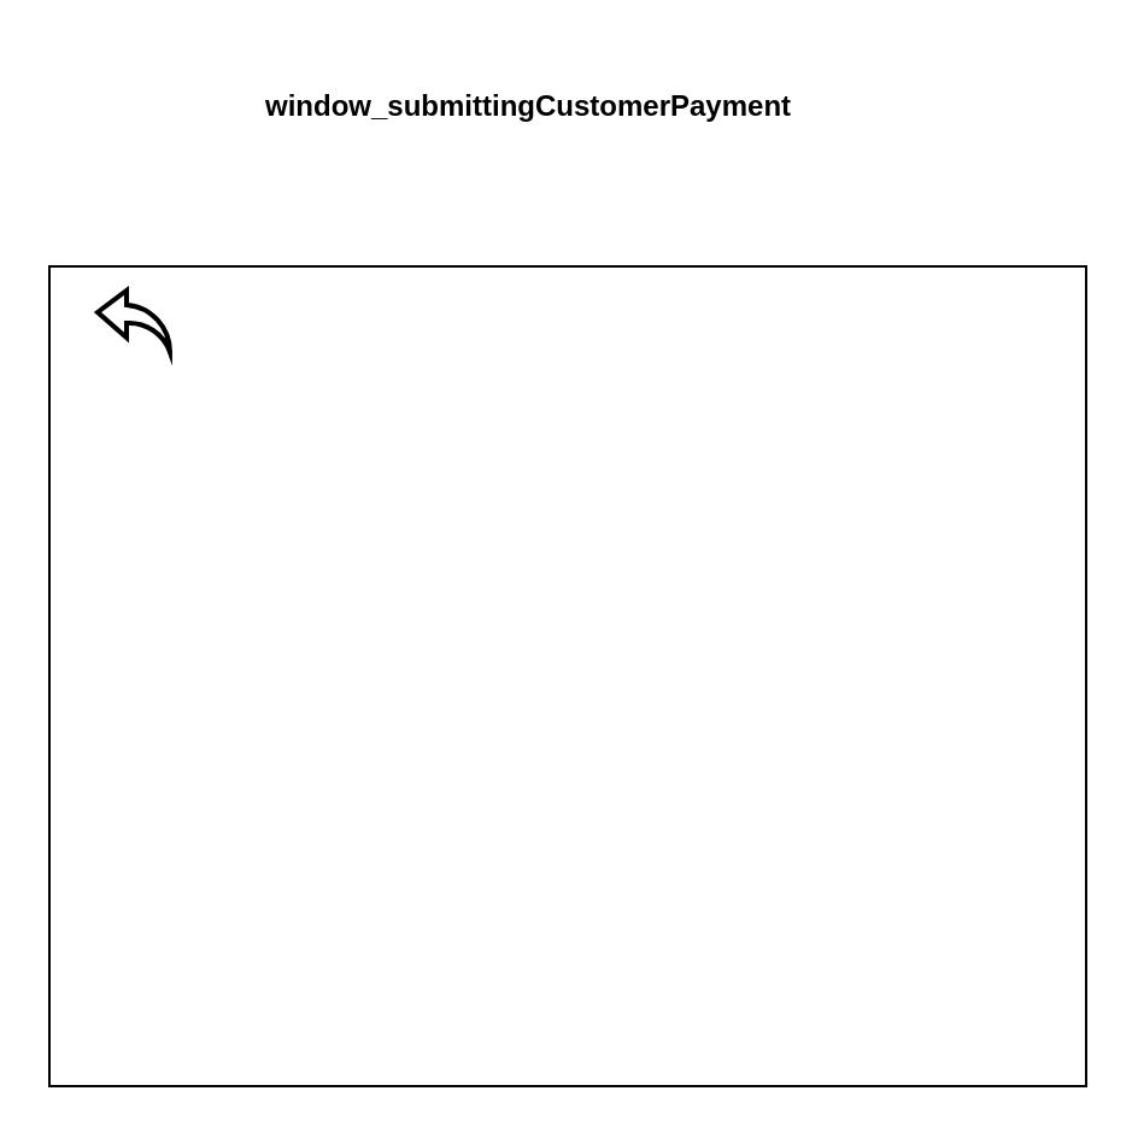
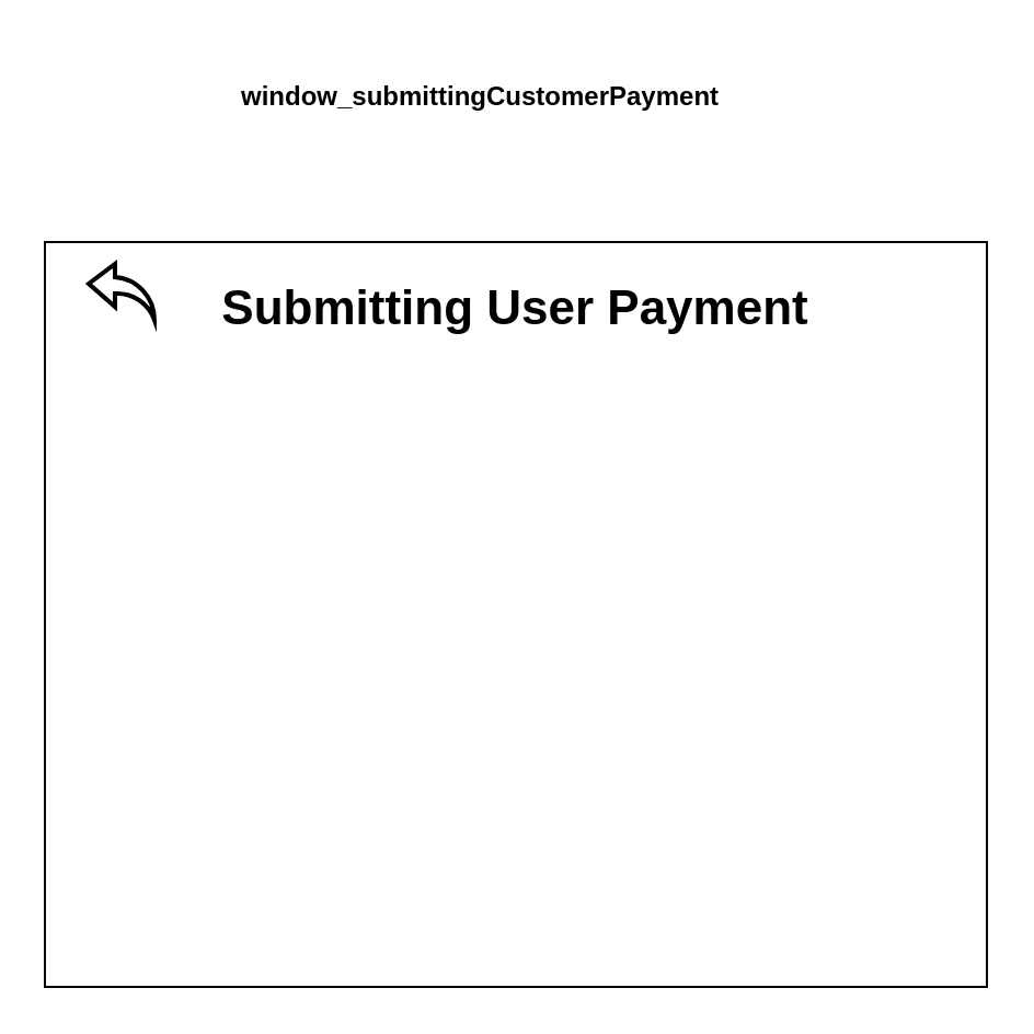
  <mxCell id="0" />
  <mxCell id="1" parent="0" />
  <mxCell id="2" value="" style="group" parent="1" vertex="1" connectable="0"><mxGeometry x="20" y="110" width="430" height="340" as="geometry" /></mxCell>
  <mxCell id="3" value="" style="rounded=0;whiteSpace=wrap;html=1;" parent="2" vertex="1"><mxGeometry width="430" height="340" as="geometry" /></mxCell>
+ <mxCell id="4" value="&lt;h1&gt;&lt;font style=&quot;font-size: 22px&quot;&gt;Submitting User Payment&lt;/font&gt;&lt;/h1&gt;" style="text;html=1;strokeColor=none;fillColor=none;spacing=5;spacingTop=-20;whiteSpace=wrap;overflow=hidden;rounded=0;align=center;" parent="2" vertex="1"><mxGeometry x="60" y="10" width="310" height="50" as="geometry" /></mxCell>
  <mxCell id="5" value="" style="html=1;verticalLabelPosition=bottom;align=center;labelBackgroundColor=#ffffff;verticalAlign=top;strokeWidth=2;shadow=0;dashed=0;shape=mxgraph.ios7.icons.back;sketch=0;" parent="2" vertex="1"><mxGeometry x="20" y="10" width="30" height="25.5" as="geometry" /></mxCell>
  <mxCell id="6" value="&lt;h1&gt;&lt;font style=&quot;font-size: 12px&quot;&gt;window_submittingCustomerPayment&lt;/font&gt;&lt;br&gt;&lt;/h1&gt;" style="text;html=1;strokeColor=none;fillColor=none;spacing=5;spacingTop=-20;whiteSpace=wrap;overflow=hidden;rounded=0;" vertex="1" parent="1"><mxGeometry x="105" y="20" width="240" height="50" as="geometry" /></mxCell>
